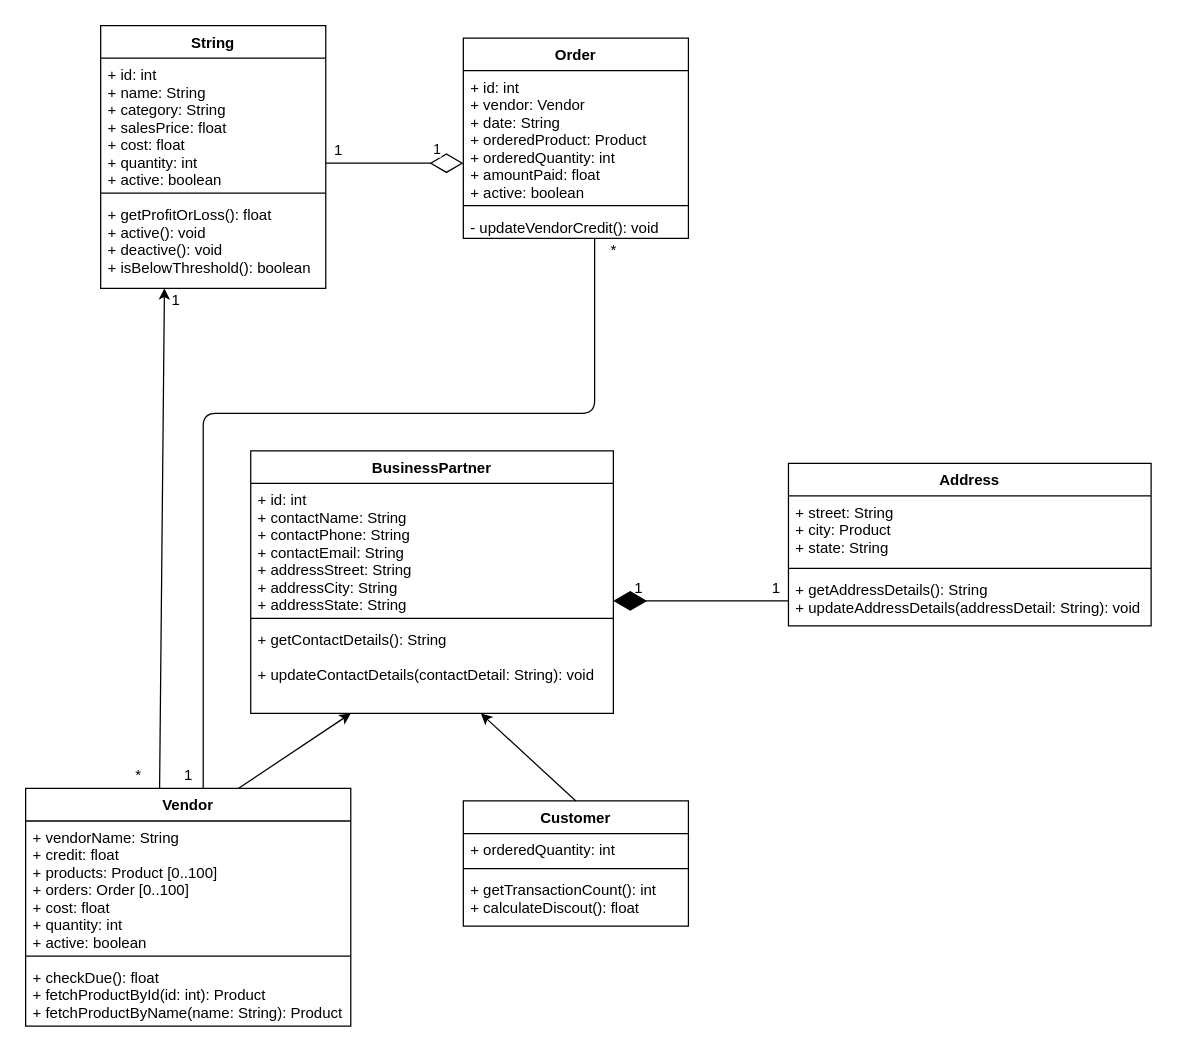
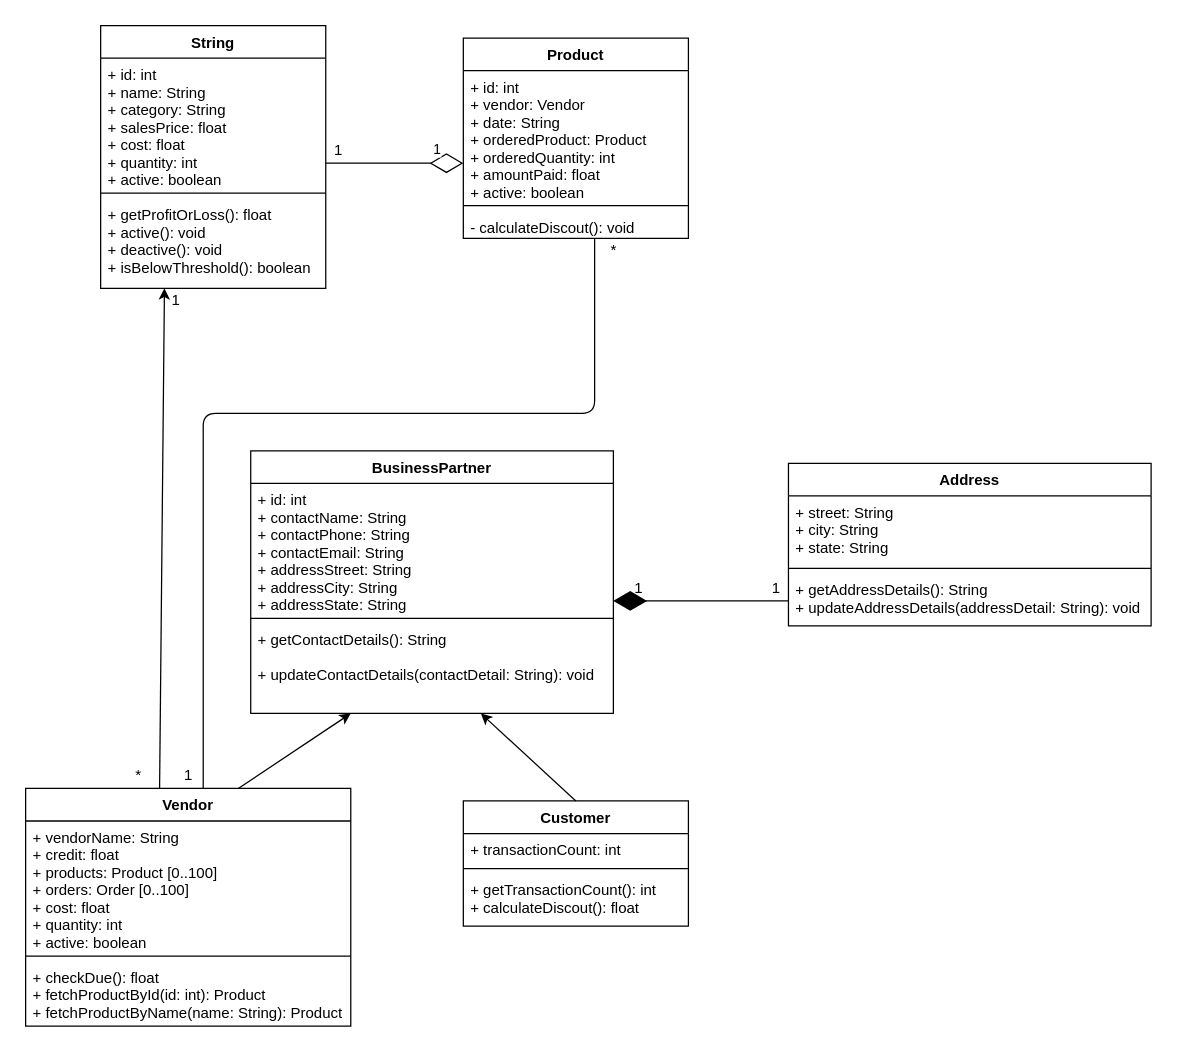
  <mxCell id="0" />
  <mxCell id="1" parent="0" />
  <mxCell id="2" value="String" style="swimlane;fontStyle=1;align=center;verticalAlign=top;childLayout=stackLayout;horizontal=1;startSize=26;horizontalStack=0;resizeParent=1;resizeParentMax=0;resizeLast=0;collapsible=1;marginBottom=0;" vertex="1" parent="1"><mxGeometry x="80" y="20" width="180" height="210" as="geometry"><mxRectangle x="100" y="90" width="100" height="26" as="alternateBounds" /></mxGeometry></mxCell>
  <mxCell id="3" value="+ id: int&#10;+ name: String&#10;+ category: String&#10;+ salesPrice: float&#10;+ cost: float&#10;+ quantity: int&#10;+ active: boolean" style="text;strokeColor=none;fillColor=none;align=left;verticalAlign=top;spacingLeft=4;spacingRight=4;overflow=hidden;rotatable=0;points=[[0,0.5],[1,0.5]];portConstraint=eastwest;" vertex="1" parent="2"><mxGeometry y="26" width="180" height="104" as="geometry" /></mxCell>
  <mxCell id="4" value="" style="line;strokeWidth=1;fillColor=none;align=left;verticalAlign=middle;spacingTop=-1;spacingLeft=3;spacingRight=3;rotatable=0;labelPosition=right;points=[];portConstraint=eastwest;" vertex="1" parent="2"><mxGeometry y="130" width="180" height="8" as="geometry" /></mxCell>
  <mxCell id="5" value="+ getProfitOrLoss(): float&#10;+ active(): void&#10;+ deactive(): void&#10;+ isBelowThreshold(): boolean" style="text;strokeColor=none;fillColor=none;align=left;verticalAlign=top;spacingLeft=4;spacingRight=4;overflow=hidden;rotatable=0;points=[[0,0.5],[1,0.5]];portConstraint=eastwest;" vertex="1" parent="2"><mxGeometry y="138" width="180" height="72" as="geometry" /></mxCell>
- <mxCell id="6" value="Order" style="swimlane;fontStyle=1;align=center;verticalAlign=top;childLayout=stackLayout;horizontal=1;startSize=26;horizontalStack=0;resizeParent=1;resizeParentMax=0;resizeLast=0;collapsible=1;marginBottom=0;" vertex="1" parent="1"><mxGeometry x="370" y="30" width="180" height="160" as="geometry"><mxRectangle x="100" y="90" width="100" height="26" as="alternateBounds" /></mxGeometry></mxCell>
+ <mxCell id="6" value="Product" style="swimlane;fontStyle=1;align=center;verticalAlign=top;childLayout=stackLayout;horizontal=1;startSize=26;horizontalStack=0;resizeParent=1;resizeParentMax=0;resizeLast=0;collapsible=1;marginBottom=0;" vertex="1" parent="1"><mxGeometry x="370" y="30" width="180" height="160" as="geometry"><mxRectangle x="100" y="90" width="100" height="26" as="alternateBounds" /></mxGeometry></mxCell>
  <mxCell id="7" value="+ id: int&#10;+ vendor: Vendor&#10;+ date: String&#10;+ orderedProduct: Product&#10;+ orderedQuantity: int&#10;+ amountPaid: float&#10;+ active: boolean" style="text;strokeColor=none;fillColor=none;align=left;verticalAlign=top;spacingLeft=4;spacingRight=4;overflow=hidden;rotatable=0;points=[[0,0.5],[1,0.5]];portConstraint=eastwest;" vertex="1" parent="6"><mxGeometry y="26" width="180" height="104" as="geometry" /></mxCell>
  <mxCell id="8" value="" style="line;strokeWidth=1;fillColor=none;align=left;verticalAlign=middle;spacingTop=-1;spacingLeft=3;spacingRight=3;rotatable=0;labelPosition=right;points=[];portConstraint=eastwest;" vertex="1" parent="6"><mxGeometry y="130" width="180" height="8" as="geometry" /></mxCell>
- <mxCell id="9" value="- updateVendorCredit(): void" style="text;strokeColor=none;fillColor=none;align=left;verticalAlign=top;spacingLeft=4;spacingRight=4;overflow=hidden;rotatable=0;points=[[0,0.5],[1,0.5]];portConstraint=eastwest;" vertex="1" parent="6"><mxGeometry y="138" width="180" height="22" as="geometry" /></mxCell>
+ <mxCell id="9" value="- calculateDiscout(): void" style="text;strokeColor=none;fillColor=none;align=left;verticalAlign=top;spacingLeft=4;spacingRight=4;overflow=hidden;rotatable=0;points=[[0,0.5],[1,0.5]];portConstraint=eastwest;" vertex="1" parent="6"><mxGeometry y="138" width="180" height="22" as="geometry" /></mxCell>
  <mxCell id="10" value="Vendor" style="swimlane;fontStyle=1;align=center;verticalAlign=top;childLayout=stackLayout;horizontal=1;startSize=26;horizontalStack=0;resizeParent=1;resizeParentMax=0;resizeLast=0;collapsible=1;marginBottom=0;" vertex="1" parent="1"><mxGeometry x="20" y="630" width="260" height="190" as="geometry"><mxRectangle x="100" y="90" width="100" height="26" as="alternateBounds" /></mxGeometry></mxCell>
  <mxCell id="11" value="+ vendorName: String&#10;+ credit: float&#10;+ products: Product [0..100]&#10;+ orders: Order [0..100]&#10;+ cost: float&#10;+ quantity: int&#10;+ active: boolean" style="text;strokeColor=none;fillColor=none;align=left;verticalAlign=top;spacingLeft=4;spacingRight=4;overflow=hidden;rotatable=0;points=[[0,0.5],[1,0.5]];portConstraint=eastwest;" vertex="1" parent="10"><mxGeometry y="26" width="260" height="104" as="geometry" /></mxCell>
  <mxCell id="12" value="" style="line;strokeWidth=1;fillColor=none;align=left;verticalAlign=middle;spacingTop=-1;spacingLeft=3;spacingRight=3;rotatable=0;labelPosition=right;points=[];portConstraint=eastwest;" vertex="1" parent="10"><mxGeometry y="130" width="260" height="8" as="geometry" /></mxCell>
  <mxCell id="13" value="+ checkDue(): float&#10;+ fetchProductById(id: int): Product&#10;+ fetchProductByName(name: String): Product" style="text;strokeColor=none;fillColor=none;align=left;verticalAlign=top;spacingLeft=4;spacingRight=4;overflow=hidden;rotatable=0;points=[[0,0.5],[1,0.5]];portConstraint=eastwest;" vertex="1" parent="10"><mxGeometry y="138" width="260" height="52" as="geometry" /></mxCell>
  <mxCell id="14" value="Address" style="swimlane;fontStyle=1;align=center;verticalAlign=top;childLayout=stackLayout;horizontal=1;startSize=26;horizontalStack=0;resizeParent=1;resizeParentMax=0;resizeLast=0;collapsible=1;marginBottom=0;" vertex="1" parent="1"><mxGeometry x="630" y="370" width="290" height="130" as="geometry"><mxRectangle x="100" y="90" width="100" height="26" as="alternateBounds" /></mxGeometry></mxCell>
- <mxCell id="15" value="+ street: String&#10;+ city: Product&#10;+ state: String" style="text;strokeColor=none;fillColor=none;align=left;verticalAlign=top;spacingLeft=4;spacingRight=4;overflow=hidden;rotatable=0;points=[[0,0.5],[1,0.5]];portConstraint=eastwest;" vertex="1" parent="14"><mxGeometry y="26" width="290" height="54" as="geometry" /></mxCell>
+ <mxCell id="15" value="+ street: String&#10;+ city: String&#10;+ state: String" style="text;strokeColor=none;fillColor=none;align=left;verticalAlign=top;spacingLeft=4;spacingRight=4;overflow=hidden;rotatable=0;points=[[0,0.5],[1,0.5]];portConstraint=eastwest;" vertex="1" parent="14"><mxGeometry y="26" width="290" height="54" as="geometry" /></mxCell>
  <mxCell id="16" value="" style="line;strokeWidth=1;fillColor=none;align=left;verticalAlign=middle;spacingTop=-1;spacingLeft=3;spacingRight=3;rotatable=0;labelPosition=right;points=[];portConstraint=eastwest;" vertex="1" parent="14"><mxGeometry y="80" width="290" height="8" as="geometry" /></mxCell>
  <mxCell id="17" value="+ getAddressDetails(): String&#10;+ updateAddressDetails(addressDetail: String): void" style="text;strokeColor=none;fillColor=none;align=left;verticalAlign=top;spacingLeft=4;spacingRight=4;overflow=hidden;rotatable=0;points=[[0,0.5],[1,0.5]];portConstraint=eastwest;" vertex="1" parent="14"><mxGeometry y="88" width="290" height="42" as="geometry" /></mxCell>
  <mxCell id="18" value="BusinessPartner" style="swimlane;fontStyle=1;align=center;verticalAlign=top;childLayout=stackLayout;horizontal=1;startSize=26;horizontalStack=0;resizeParent=1;resizeParentMax=0;resizeLast=0;collapsible=1;marginBottom=0;" vertex="1" parent="1"><mxGeometry x="200" y="360" width="290" height="210" as="geometry"><mxRectangle x="100" y="90" width="100" height="26" as="alternateBounds" /></mxGeometry></mxCell>
  <mxCell id="19" value="+ id: int&#10;+ contactName: String&#10;+ contactPhone: String&#10;+ contactEmail: String&#10;+ addressStreet: String&#10;+ addressCity: String&#10;+ addressState: String" style="text;strokeColor=none;fillColor=none;align=left;verticalAlign=top;spacingLeft=4;spacingRight=4;overflow=hidden;rotatable=0;points=[[0,0.5],[1,0.5]];portConstraint=eastwest;" vertex="1" parent="18"><mxGeometry y="26" width="290" height="104" as="geometry" /></mxCell>
  <mxCell id="20" value="" style="line;strokeWidth=1;fillColor=none;align=left;verticalAlign=middle;spacingTop=-1;spacingLeft=3;spacingRight=3;rotatable=0;labelPosition=right;points=[];portConstraint=eastwest;" vertex="1" parent="18"><mxGeometry y="130" width="290" height="8" as="geometry" /></mxCell>
  <mxCell id="21" value="+ getContactDetails(): String&#10;&#10;+ updateContactDetails(contactDetail: String): void&#10;" style="text;strokeColor=none;fillColor=none;align=left;verticalAlign=top;spacingLeft=4;spacingRight=4;overflow=hidden;rotatable=0;points=[[0,0.5],[1,0.5]];portConstraint=eastwest;" vertex="1" parent="18"><mxGeometry y="138" width="290" height="72" as="geometry" /></mxCell>
  <mxCell id="22" value="" style="endArrow=diamondThin;endFill=0;endSize=24;html=1;" edge="1" parent="1"><mxGeometry width="160" relative="1" as="geometry"><mxPoint x="260" y="130" as="sourcePoint" /><mxPoint x="370" y="130" as="targetPoint" /></mxGeometry></mxCell>
  <mxCell id="23" value="1" style="edgeLabel;html=1;align=center;verticalAlign=middle;resizable=0;points=[];" vertex="1" connectable="0" parent="22"><mxGeometry x="0.6" y="12" relative="1" as="geometry"><mxPoint as="offset" /></mxGeometry></mxCell>
  <mxCell id="24" value="1" style="text;html=1;align=center;verticalAlign=middle;resizable=0;points=[];autosize=1;" vertex="1" parent="1"><mxGeometry x="260" y="110" width="20" height="20" as="geometry" /></mxCell>
  <mxCell id="25" value="Customer" style="swimlane;fontStyle=1;align=center;verticalAlign=top;childLayout=stackLayout;horizontal=1;startSize=26;horizontalStack=0;resizeParent=1;resizeParentMax=0;resizeLast=0;collapsible=1;marginBottom=0;" vertex="1" parent="1"><mxGeometry x="370" y="640" width="180" height="100" as="geometry"><mxRectangle x="100" y="90" width="100" height="26" as="alternateBounds" /></mxGeometry></mxCell>
- <mxCell id="26" value="+ orderedQuantity: int" style="text;strokeColor=none;fillColor=none;align=left;verticalAlign=top;spacingLeft=4;spacingRight=4;overflow=hidden;rotatable=0;points=[[0,0.5],[1,0.5]];portConstraint=eastwest;" vertex="1" parent="25"><mxGeometry y="26" width="180" height="24" as="geometry" /></mxCell>
+ <mxCell id="26" value="+ transactionCount: int" style="text;strokeColor=none;fillColor=none;align=left;verticalAlign=top;spacingLeft=4;spacingRight=4;overflow=hidden;rotatable=0;points=[[0,0.5],[1,0.5]];portConstraint=eastwest;" vertex="1" parent="25"><mxGeometry y="26" width="180" height="24" as="geometry" /></mxCell>
  <mxCell id="27" value="" style="line;strokeWidth=1;fillColor=none;align=left;verticalAlign=middle;spacingTop=-1;spacingLeft=3;spacingRight=3;rotatable=0;labelPosition=right;points=[];portConstraint=eastwest;" vertex="1" parent="25"><mxGeometry y="50" width="180" height="8" as="geometry" /></mxCell>
  <mxCell id="28" value="+ getTransactionCount(): int&#10;+ calculateDiscout(): float" style="text;strokeColor=none;fillColor=none;align=left;verticalAlign=top;spacingLeft=4;spacingRight=4;overflow=hidden;rotatable=0;points=[[0,0.5],[1,0.5]];portConstraint=eastwest;" vertex="1" parent="25"><mxGeometry y="58" width="180" height="42" as="geometry" /></mxCell>
  <mxCell id="29" value="" style="endArrow=diamondThin;endFill=1;endSize=24;html=1;" edge="1" parent="1"><mxGeometry width="160" relative="1" as="geometry"><mxPoint x="630" y="480" as="sourcePoint" /><mxPoint x="490" y="480" as="targetPoint" /></mxGeometry></mxCell>
  <mxCell id="30" value="1" style="text;html=1;align=center;verticalAlign=middle;resizable=0;points=[];autosize=1;" vertex="1" parent="1"><mxGeometry x="610" y="460" width="20" height="20" as="geometry" /></mxCell>
  <mxCell id="31" value="1" style="text;html=1;align=center;verticalAlign=middle;resizable=0;points=[];autosize=1;" vertex="1" parent="1"><mxGeometry x="500" y="460" width="20" height="20" as="geometry" /></mxCell>
  <mxCell id="32" value="" style="endArrow=classic;html=1;exitX=0.654;exitY=0;exitDx=0;exitDy=0;exitPerimeter=0;" edge="1" parent="1" source="10"><mxGeometry width="50" height="50" relative="1" as="geometry"><mxPoint x="230" y="620" as="sourcePoint" /><mxPoint x="280" y="570" as="targetPoint" /></mxGeometry></mxCell>
  <mxCell id="33" value="" style="endArrow=classic;html=1;exitX=0.5;exitY=0;exitDx=0;exitDy=0;" edge="1" parent="1" source="25" target="21"><mxGeometry width="50" height="50" relative="1" as="geometry"><mxPoint x="230.04" y="640" as="sourcePoint" /><mxPoint x="361" y="573" as="targetPoint" /></mxGeometry></mxCell>
  <mxCell id="34" value="" style="endArrow=classic;html=1;exitX=0.412;exitY=-0.001;exitDx=0;exitDy=0;exitPerimeter=0;" edge="1" parent="1" source="10"><mxGeometry width="50" height="50" relative="1" as="geometry"><mxPoint x="200.04" y="640" as="sourcePoint" /><mxPoint x="131" y="230" as="targetPoint" /></mxGeometry></mxCell>
  <mxCell id="35" value="" style="edgeStyle=elbowEdgeStyle;html=1;endArrow=none;elbow=vertical;" edge="1" parent="1"><mxGeometry width="160" relative="1" as="geometry"><mxPoint x="162" y="630" as="sourcePoint" /><mxPoint x="475" y="190" as="targetPoint" /><Array as="points"><mxPoint x="310" y="330" /></Array></mxGeometry></mxCell>
  <mxCell id="36" value="*" style="text;html=1;align=center;verticalAlign=middle;resizable=0;points=[];autosize=1;" vertex="1" parent="1"><mxGeometry x="480" y="190" width="20" height="20" as="geometry" /></mxCell>
  <mxCell id="37" value="1" style="text;html=1;align=center;verticalAlign=middle;resizable=0;points=[];autosize=1;" vertex="1" parent="1"><mxGeometry x="130" y="230" width="20" height="20" as="geometry" /></mxCell>
  <mxCell id="38" value="*" style="text;html=1;align=center;verticalAlign=middle;resizable=0;points=[];autosize=1;" vertex="1" parent="1"><mxGeometry x="100" y="610" width="20" height="20" as="geometry" /></mxCell>
  <mxCell id="39" value="1" style="text;html=1;align=center;verticalAlign=middle;resizable=0;points=[];autosize=1;" vertex="1" parent="1"><mxGeometry x="140" y="610" width="20" height="20" as="geometry" /></mxCell>
